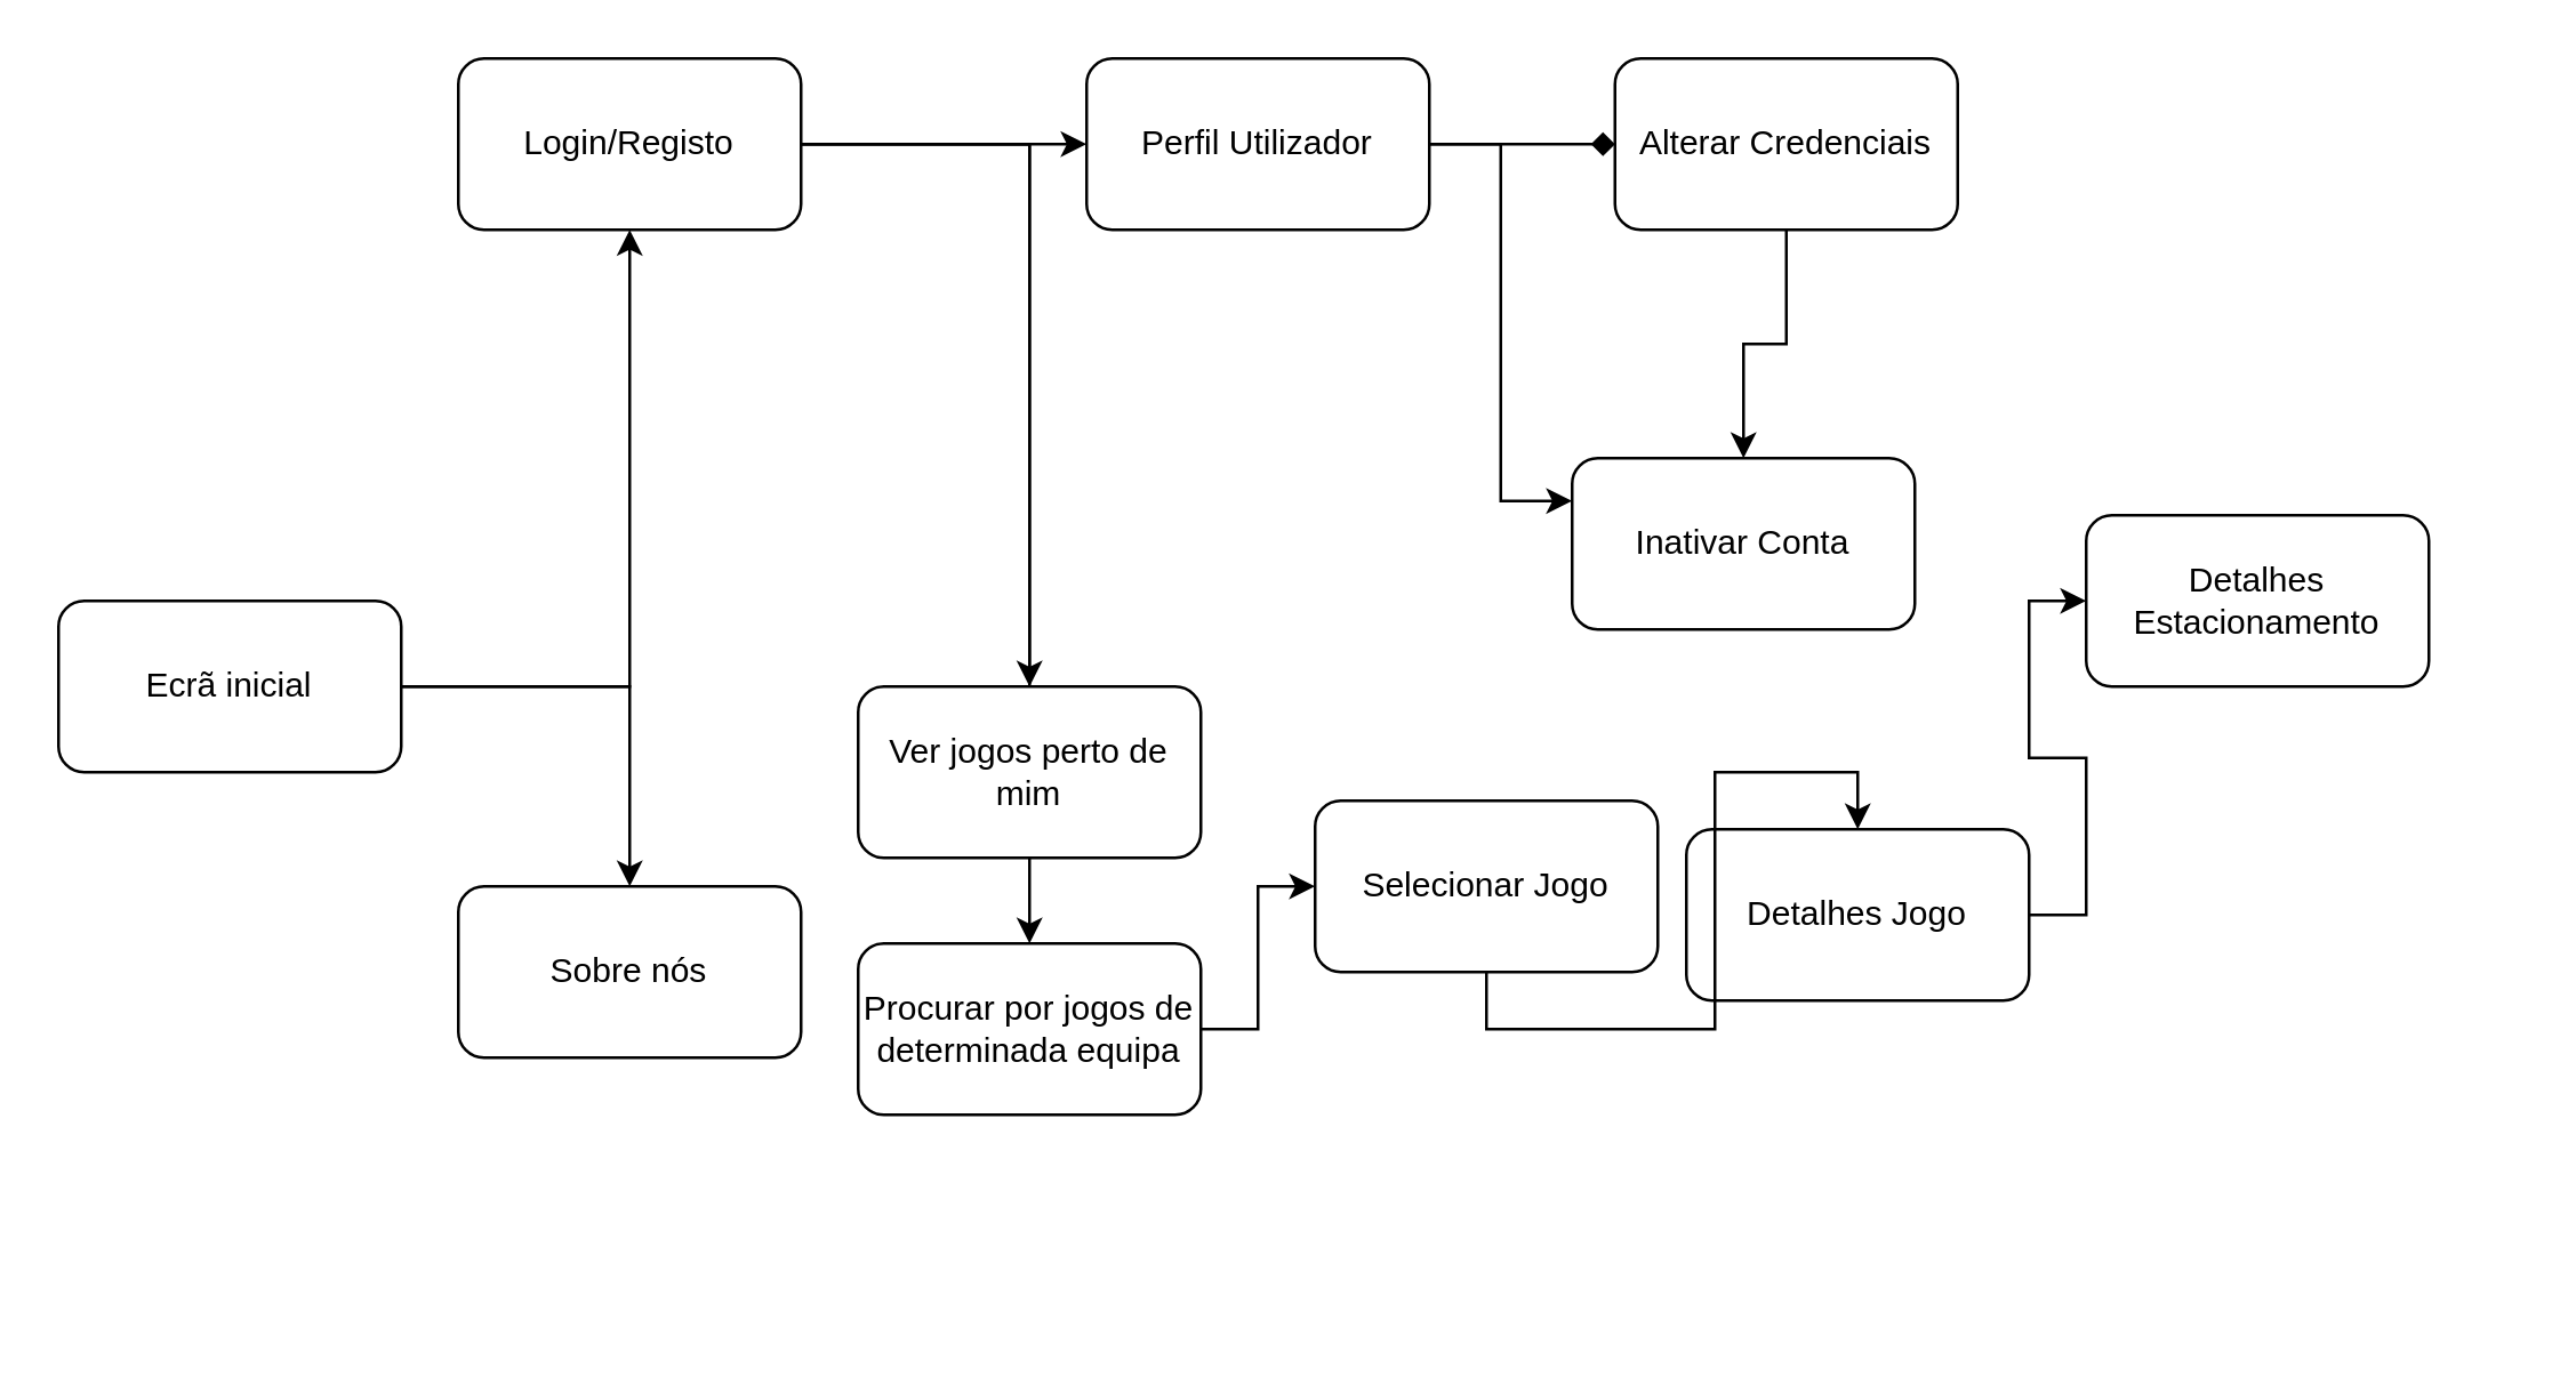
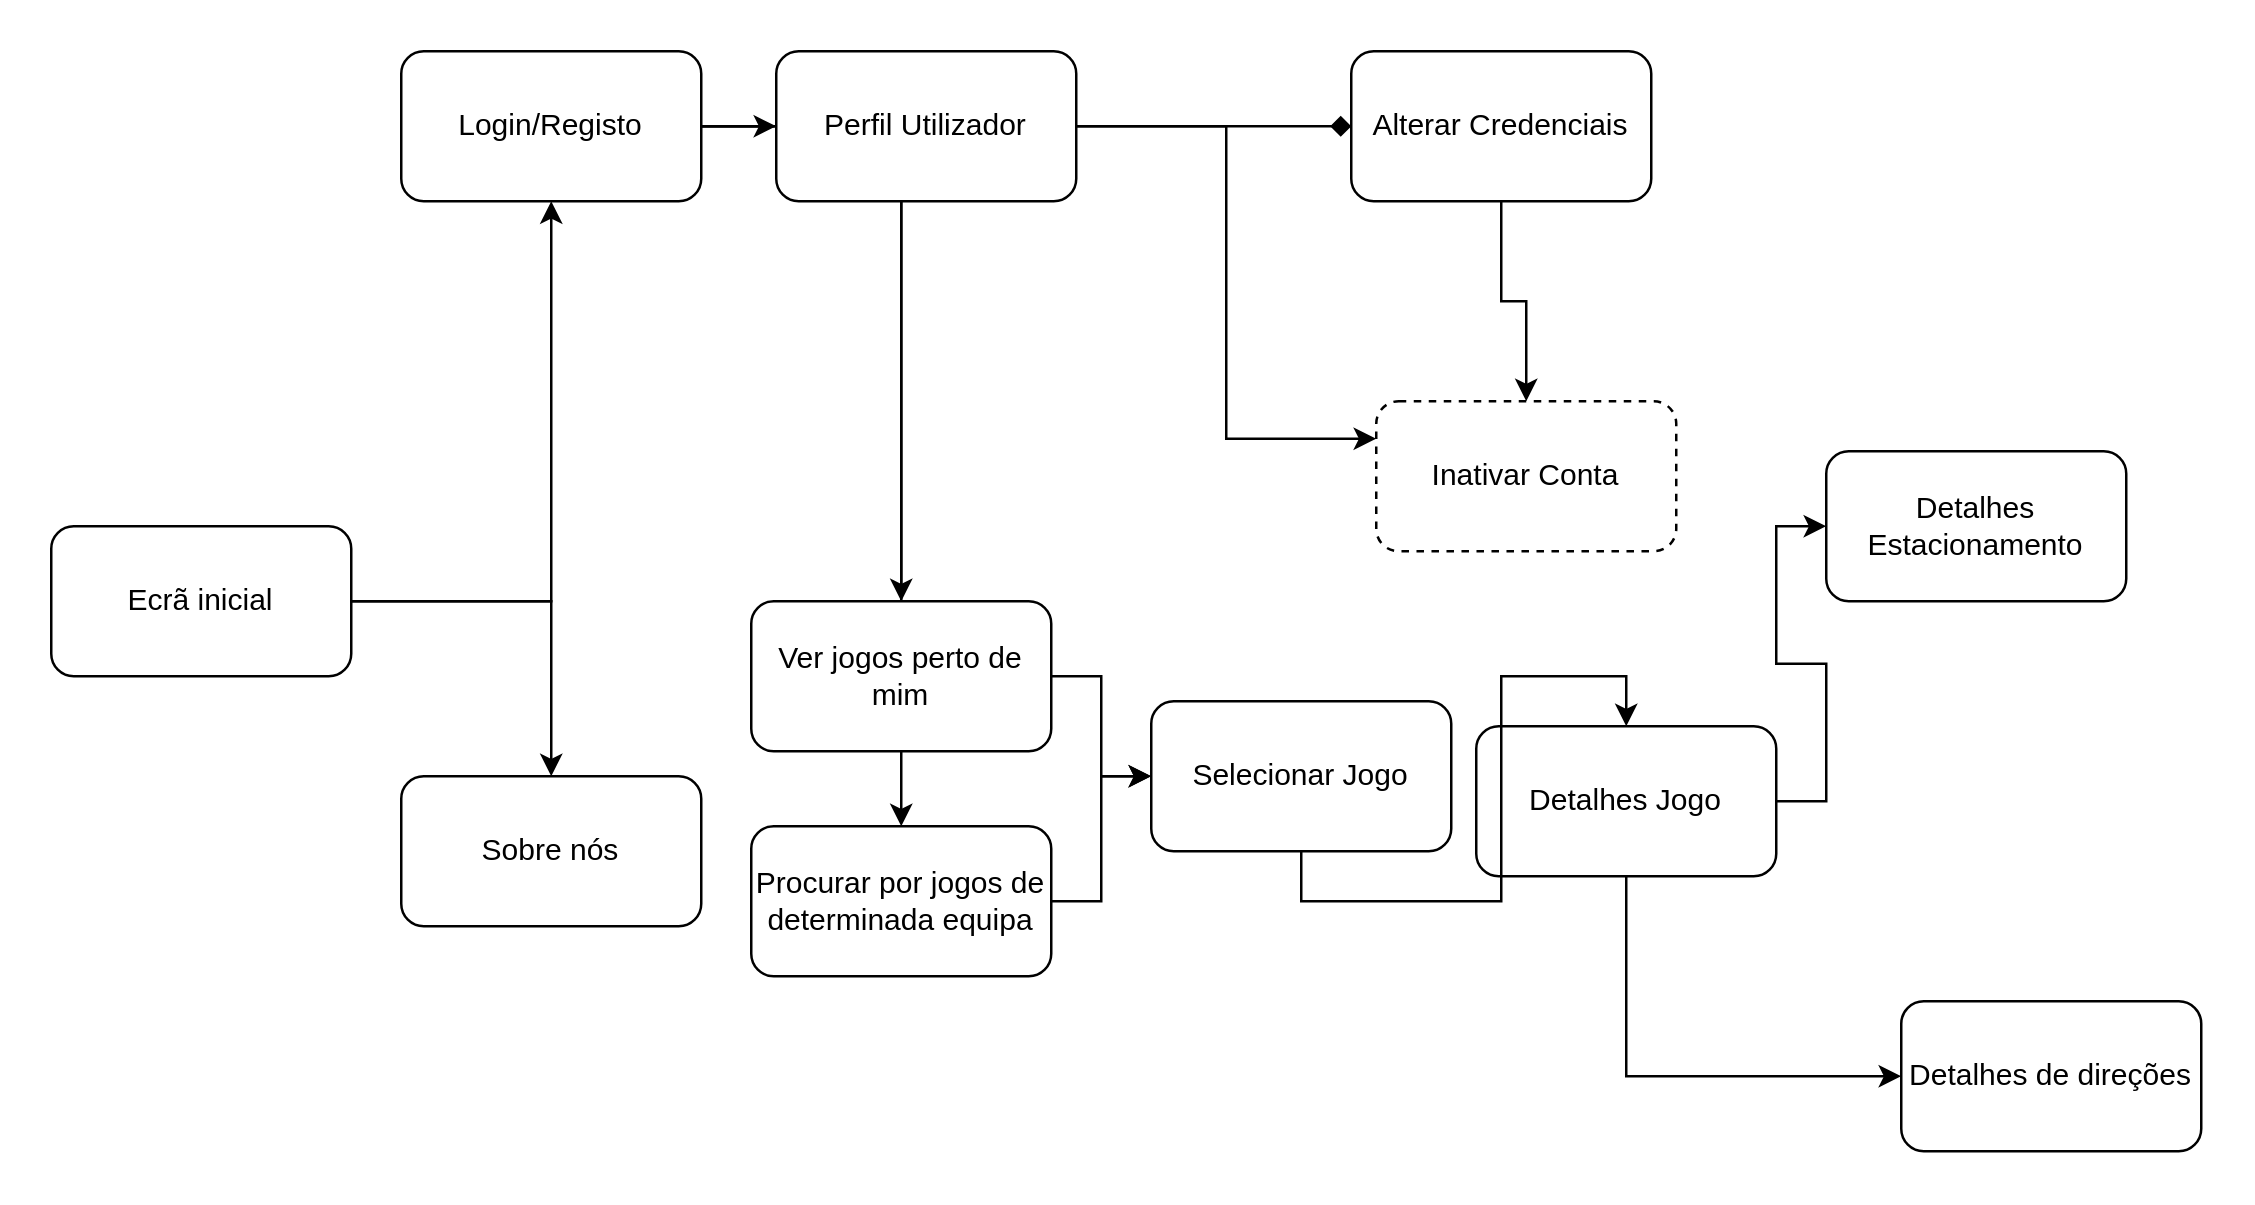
  <mxCell id="0" />
  <mxCell id="1" parent="0" />
  <mxCell id="2" value="" style="edgeStyle=orthogonalEdgeStyle;rounded=0;orthogonalLoop=1;jettySize=auto;html=1;" parent="1" source="4" target="8" edge="1"><mxGeometry relative="1" as="geometry" /></mxCell>
  <mxCell id="3" value="" style="edgeStyle=orthogonalEdgeStyle;rounded=0;orthogonalLoop=1;jettySize=auto;html=1;" parent="1" source="4" target="9" edge="1"><mxGeometry relative="1" as="geometry" /></mxCell>
  <mxCell id="4" value="Ecrã inicial" style="rounded=1;whiteSpace=wrap;html=1;" parent="1" vertex="1"><mxGeometry x="20" y="210" width="120" height="60" as="geometry" /></mxCell>
  <mxCell id="5" value="" style="edgeStyle=orthogonalEdgeStyle;rounded=0;orthogonalLoop=1;jettySize=auto;html=1;" parent="1" source="8" target="11" edge="1"><mxGeometry relative="1" as="geometry" /></mxCell>
  <mxCell id="6" value="" style="edgeStyle=orthogonalEdgeStyle;rounded=0;orthogonalLoop=1;jettySize=auto;html=1;" parent="1" source="8" target="13" edge="1"><mxGeometry relative="1" as="geometry" /></mxCell>
  <mxCell id="7" style="edgeStyle=orthogonalEdgeStyle;rounded=0;orthogonalLoop=1;jettySize=auto;html=1;" parent="1" source="8" target="21" edge="1"><mxGeometry relative="1" as="geometry" /></mxCell>
  <mxCell id="8" value="Login/Registo" style="whiteSpace=wrap;html=1;rounded=1;" parent="1" vertex="1"><mxGeometry x="160" y="20" width="120" height="60" as="geometry" /></mxCell>
  <mxCell id="9" value="Sobre nós" style="whiteSpace=wrap;html=1;rounded=1;arcSize=15;" parent="1" vertex="1"><mxGeometry x="160" y="310" width="120" height="60" as="geometry" /></mxCell>
+ <mxCell id="10" value="" style="edgeStyle=orthogonalEdgeStyle;rounded=0;orthogonalLoop=1;jettySize=auto;html=1;" edge="1" parent="1" source="11" target="25"><mxGeometry relative="1" as="geometry" /></mxCell>
  <mxCell id="11" value="Ver jogos perto de mim" style="whiteSpace=wrap;html=1;rounded=1;" parent="1" vertex="1"><mxGeometry x="300" y="240" width="120" height="60" as="geometry" /></mxCell>
  <mxCell id="12" style="edgeStyle=orthogonalEdgeStyle;rounded=0;orthogonalLoop=1;jettySize=auto;html=1;" edge="1" parent="1" source="13" target="25"><mxGeometry relative="1" as="geometry" /></mxCell>
  <mxCell id="13" value="Procurar por jogos de determinada equipa" style="whiteSpace=wrap;html=1;rounded=1;" parent="1" vertex="1"><mxGeometry x="300" y="330" width="120" height="60" as="geometry" /></mxCell>
  <mxCell id="14" style="edgeStyle=orthogonalEdgeStyle;rounded=0;orthogonalLoop=1;jettySize=auto;html=1;entryX=0;entryY=0.5;entryDx=0;entryDy=0;" parent="1" source="16" target="17" edge="1"><mxGeometry relative="1" as="geometry" /></mxCell>
+ <mxCell id="15" style="edgeStyle=orthogonalEdgeStyle;rounded=0;orthogonalLoop=1;jettySize=auto;html=1;exitX=0.5;exitY=1;exitDx=0;exitDy=0;entryX=0;entryY=0.5;entryDx=0;entryDy=0;" parent="1" source="16" target="18" edge="1"><mxGeometry relative="1" as="geometry" /></mxCell>
  <mxCell id="16" value="Detalhes Jogo" style="whiteSpace=wrap;html=1;rounded=1;" parent="1" vertex="1"><mxGeometry x="590" y="290" width="120" height="60" as="geometry" /></mxCell>
  <mxCell id="17" value="Detalhes Estacionamento" style="whiteSpace=wrap;html=1;rounded=1;" parent="1" vertex="1"><mxGeometry x="730" y="180" width="120" height="60" as="geometry" /></mxCell>
+ <mxCell id="18" value="Detalhes de direções" style="whiteSpace=wrap;html=1;rounded=1;" parent="1" vertex="1"><mxGeometry x="760" y="400" width="120" height="60" as="geometry" /></mxCell>
  <mxCell id="19" style="edgeStyle=orthogonalEdgeStyle;rounded=0;orthogonalLoop=1;jettySize=auto;html=1;entryX=0;entryY=0.5;entryDx=0;entryDy=0;endArrow=diamond;" edge="1" parent="1" source="21" target="23"><mxGeometry relative="1" as="geometry" /></mxCell>
  <mxCell id="20" style="edgeStyle=orthogonalEdgeStyle;rounded=0;orthogonalLoop=1;jettySize=auto;html=1;entryX=0;entryY=0.25;entryDx=0;entryDy=0;" edge="1" parent="1" source="21" target="24"><mxGeometry relative="1" as="geometry" /></mxCell>
- <mxCell id="21" value="Perfil Utilizador" style="whiteSpace=wrap;html=1;rounded=1;" parent="1" vertex="1"><mxGeometry x="380" y="20" width="120" height="60" as="geometry" /></mxCell>
+ <mxCell id="21" value="Perfil Utilizador" style="whiteSpace=wrap;html=1;rounded=1;" parent="1" vertex="1"><mxGeometry x="310" y="20" width="120" height="60" as="geometry" /></mxCell>
  <mxCell id="22" value="" style="edgeStyle=orthogonalEdgeStyle;rounded=0;orthogonalLoop=1;jettySize=auto;html=1;" edge="1" parent="1" source="23" target="24"><mxGeometry relative="1" as="geometry" /></mxCell>
- <mxCell id="23" value="Alterar Credenciais" style="whiteSpace=wrap;html=1;rounded=1;arcSize=15;" parent="1" vertex="1"><mxGeometry x="565" y="20" width="120" height="60" as="geometry" /></mxCell>
- <mxCell id="24" value="Inativar Conta" style="whiteSpace=wrap;html=1;rounded=1;arcSize=15;" parent="1" vertex="1"><mxGeometry x="550" y="160" width="120" height="60" as="geometry" /></mxCell>
+ <mxCell id="23" value="Alterar Credenciais" style="whiteSpace=wrap;html=1;rounded=1;arcSize=15;" parent="1" vertex="1"><mxGeometry x="540" y="20" width="120" height="60" as="geometry" /></mxCell>
+ <mxCell id="24" value="Inativar Conta" style="whiteSpace=wrap;html=1;rounded=1;arcSize=15;dashed=1;" parent="1" vertex="1"><mxGeometry x="550" y="160" width="120" height="60" as="geometry" /></mxCell>
  <mxCell id="25" value="Selecionar Jogo" style="whiteSpace=wrap;html=1;rounded=1;" parent="1" vertex="1"><mxGeometry x="460" y="280" width="120" height="60" as="geometry" /></mxCell>
  <mxCell id="26" style="edgeStyle=orthogonalEdgeStyle;rounded=0;orthogonalLoop=1;jettySize=auto;html=1;exitX=0.5;exitY=1;exitDx=0;exitDy=0;entryX=0.5;entryY=0;entryDx=0;entryDy=0;" parent="1" source="25" target="16" edge="1"><mxGeometry relative="1" as="geometry" /></mxCell>
